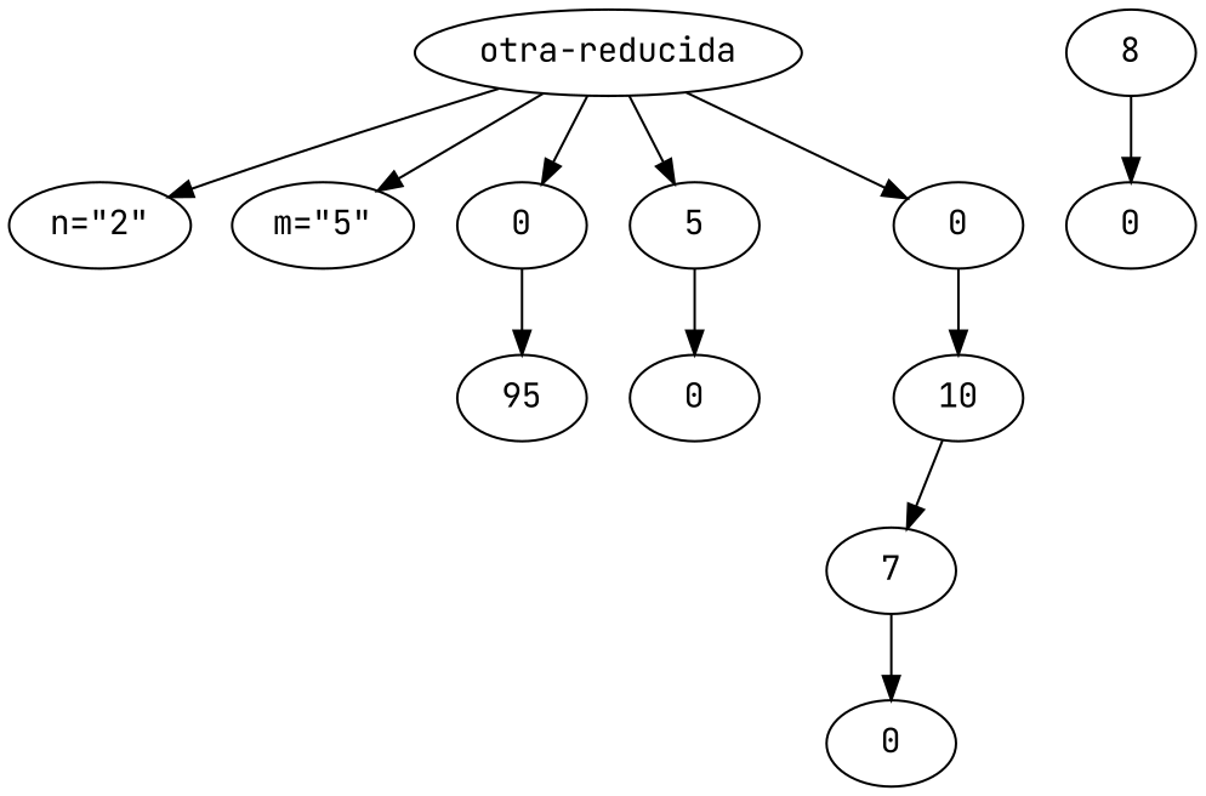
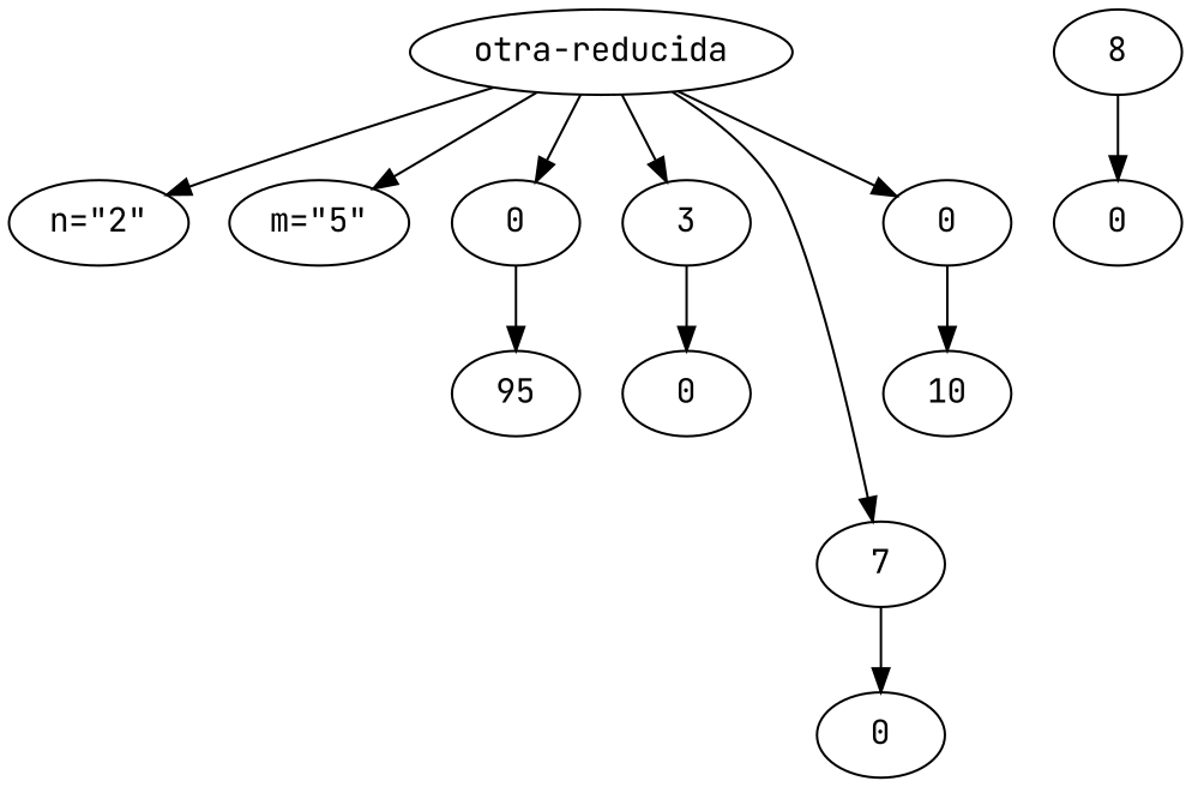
  digraph {
    fontname="JetBrains Mono"
    node [fontname="JetBrains Mono"]
    edge [fontname="JetBrains Mono"]
    n1 [label="otra-reducida"]
    n2 [label="n=\"2\""]
    n3 [label="m=\"5\""]
    n4 [label=0]
-   n5 [label=5]
+   n5 [label=3]
    n6 [label=7]
    n7 [label=0]
    n8 [label=8]
    n9 [label=0]
    n10 [label=95]
    n11 [label=0]
    n12 [label=0]
    n13 [label=10]
    n1 -> n2
    n1 -> n3
    n1 -> n4
    n1 -> n5
-   n13 -> n6
+   n1 -> n6
    n1 -> n7
    n4 -> n10
    n5 -> n11
    n6 -> n12
    n7 -> n13
    n8 -> n9
  }
